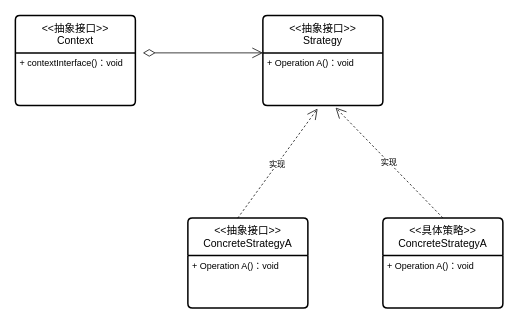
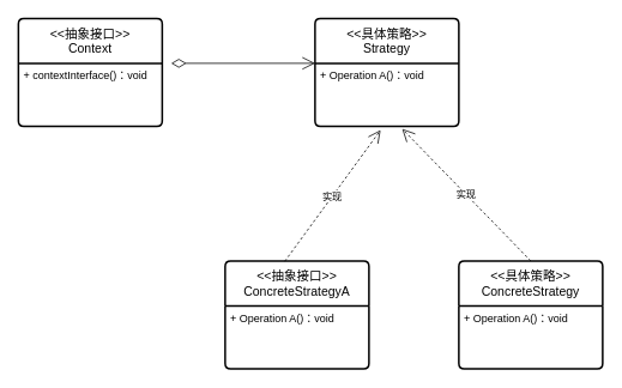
  <mxCell id="0" />
  <mxCell id="1" parent="0" />
  <mxCell id="2" value="&amp;lt;&amp;lt;抽象接口&amp;gt;&amp;gt;&lt;div&gt;Context&lt;/div&gt;" style="swimlane;childLayout=stackLayout;horizontal=1;startSize=50;horizontalStack=0;rounded=1;fontSize=14;fontStyle=0;strokeWidth=2;resizeParent=0;resizeLast=1;shadow=0;dashed=0;align=center;arcSize=4;whiteSpace=wrap;html=1;" vertex="1" parent="1"><mxGeometry x="20" y="20" width="160" height="120" as="geometry" /></mxCell>
  <mxCell id="3" value="+ contextInterface()：void" style="align=left;strokeColor=none;fillColor=none;spacingLeft=4;spacingRight=4;fontSize=12;verticalAlign=top;resizable=0;rotatable=0;part=1;html=1;whiteSpace=wrap;" vertex="1" parent="2"><mxGeometry y="50" width="160" height="70" as="geometry" /></mxCell>
  <mxCell id="4" value="" style="endArrow=open;html=1;endSize=12;startArrow=diamondThin;startSize=14;startFill=0;edgeStyle=orthogonalEdgeStyle;align=left;verticalAlign=bottom;rounded=0;" edge="1" parent="1"><mxGeometry x="-1" y="3" relative="1" as="geometry"><mxPoint x="190" y="70" as="sourcePoint" /><mxPoint x="350" y="70" as="targetPoint" /></mxGeometry></mxCell>
- <mxCell id="5" value="&amp;lt;&amp;lt;抽象接口&amp;gt;&amp;gt;&lt;div&gt;Strategy&lt;/div&gt;" style="swimlane;childLayout=stackLayout;horizontal=1;startSize=50;horizontalStack=0;rounded=1;fontSize=14;fontStyle=0;strokeWidth=2;resizeParent=0;resizeLast=1;shadow=0;dashed=0;align=center;arcSize=4;whiteSpace=wrap;html=1;" vertex="1" parent="1"><mxGeometry x="350" y="20" width="160" height="120" as="geometry" /></mxCell>
+ <mxCell id="5" value="&amp;lt;&amp;lt;具体策略&amp;gt;&amp;gt;&lt;div&gt;Strategy&lt;/div&gt;" style="swimlane;childLayout=stackLayout;horizontal=1;startSize=50;horizontalStack=0;rounded=1;fontSize=14;fontStyle=0;strokeWidth=2;resizeParent=0;resizeLast=1;shadow=0;dashed=0;align=center;arcSize=4;whiteSpace=wrap;html=1;" vertex="1" parent="1"><mxGeometry x="350" y="20" width="160" height="120" as="geometry" /></mxCell>
  <mxCell id="6" value="+ Operation A()：void" style="align=left;strokeColor=none;fillColor=none;spacingLeft=4;spacingRight=4;fontSize=12;verticalAlign=top;resizable=0;rotatable=0;part=1;html=1;whiteSpace=wrap;" vertex="1" parent="5"><mxGeometry y="50" width="160" height="70" as="geometry" /></mxCell>
  <mxCell id="7" value="&amp;lt;&amp;lt;抽象接口&amp;gt;&amp;gt;&lt;div&gt;ConcreteStrategyA&lt;/div&gt;" style="swimlane;childLayout=stackLayout;horizontal=1;startSize=50;horizontalStack=0;rounded=1;fontSize=14;fontStyle=0;strokeWidth=2;resizeParent=0;resizeLast=1;shadow=0;dashed=0;align=center;arcSize=4;whiteSpace=wrap;html=1;" vertex="1" parent="1"><mxGeometry x="250" y="290" width="160" height="120" as="geometry" /></mxCell>
  <mxCell id="8" value="+ Operation A()：void" style="align=left;strokeColor=none;fillColor=none;spacingLeft=4;spacingRight=4;fontSize=12;verticalAlign=top;resizable=0;rotatable=0;part=1;html=1;whiteSpace=wrap;" vertex="1" parent="7"><mxGeometry y="50" width="160" height="70" as="geometry" /></mxCell>
- <mxCell id="9" value="&amp;lt;&amp;lt;具体策略&amp;gt;&amp;gt;&lt;div&gt;ConcreteStrategyA&lt;/div&gt;" style="swimlane;childLayout=stackLayout;horizontal=1;startSize=50;horizontalStack=0;rounded=1;fontSize=14;fontStyle=0;strokeWidth=2;resizeParent=0;resizeLast=1;shadow=0;dashed=0;align=center;arcSize=4;whiteSpace=wrap;html=1;" vertex="1" parent="1"><mxGeometry x="510" y="290" width="160" height="120" as="geometry" /></mxCell>
+ <mxCell id="9" value="&amp;lt;&amp;lt;具体策略&amp;gt;&amp;gt;&lt;div&gt;ConcreteStrategy&lt;/div&gt;" style="swimlane;childLayout=stackLayout;horizontal=1;startSize=50;horizontalStack=0;rounded=1;fontSize=14;fontStyle=0;strokeWidth=2;resizeParent=0;resizeLast=1;shadow=0;dashed=0;align=center;arcSize=4;whiteSpace=wrap;html=1;" vertex="1" parent="1"><mxGeometry x="510" y="290" width="160" height="120" as="geometry" /></mxCell>
  <mxCell id="10" value="实现" style="endArrow=open;endSize=12;dashed=1;html=1;rounded=0;entryX=0.606;entryY=1.043;entryDx=0;entryDy=0;entryPerimeter=0;" edge="1" parent="9" target="6"><mxGeometry width="160" relative="1" as="geometry"><mxPoint x="80" as="sourcePoint" /><mxPoint x="240" as="targetPoint" /></mxGeometry></mxCell>
  <mxCell id="11" value="+ Operation A()：void" style="align=left;strokeColor=none;fillColor=none;spacingLeft=4;spacingRight=4;fontSize=12;verticalAlign=top;resizable=0;rotatable=0;part=1;html=1;whiteSpace=wrap;" vertex="1" parent="9"><mxGeometry y="50" width="160" height="70" as="geometry" /></mxCell>
  <mxCell id="12" value="实现" style="endArrow=open;endSize=12;dashed=1;html=1;rounded=0;exitX=0.415;exitY=0.003;exitDx=0;exitDy=0;exitPerimeter=0;entryX=0.456;entryY=1.062;entryDx=0;entryDy=0;entryPerimeter=0;curved=0;" edge="1" parent="1" source="7" target="6"><mxGeometry width="160" relative="1" as="geometry"><mxPoint x="290" y="227.72" as="sourcePoint" /><mxPoint x="437.68" y="180" as="targetPoint" /></mxGeometry></mxCell>
